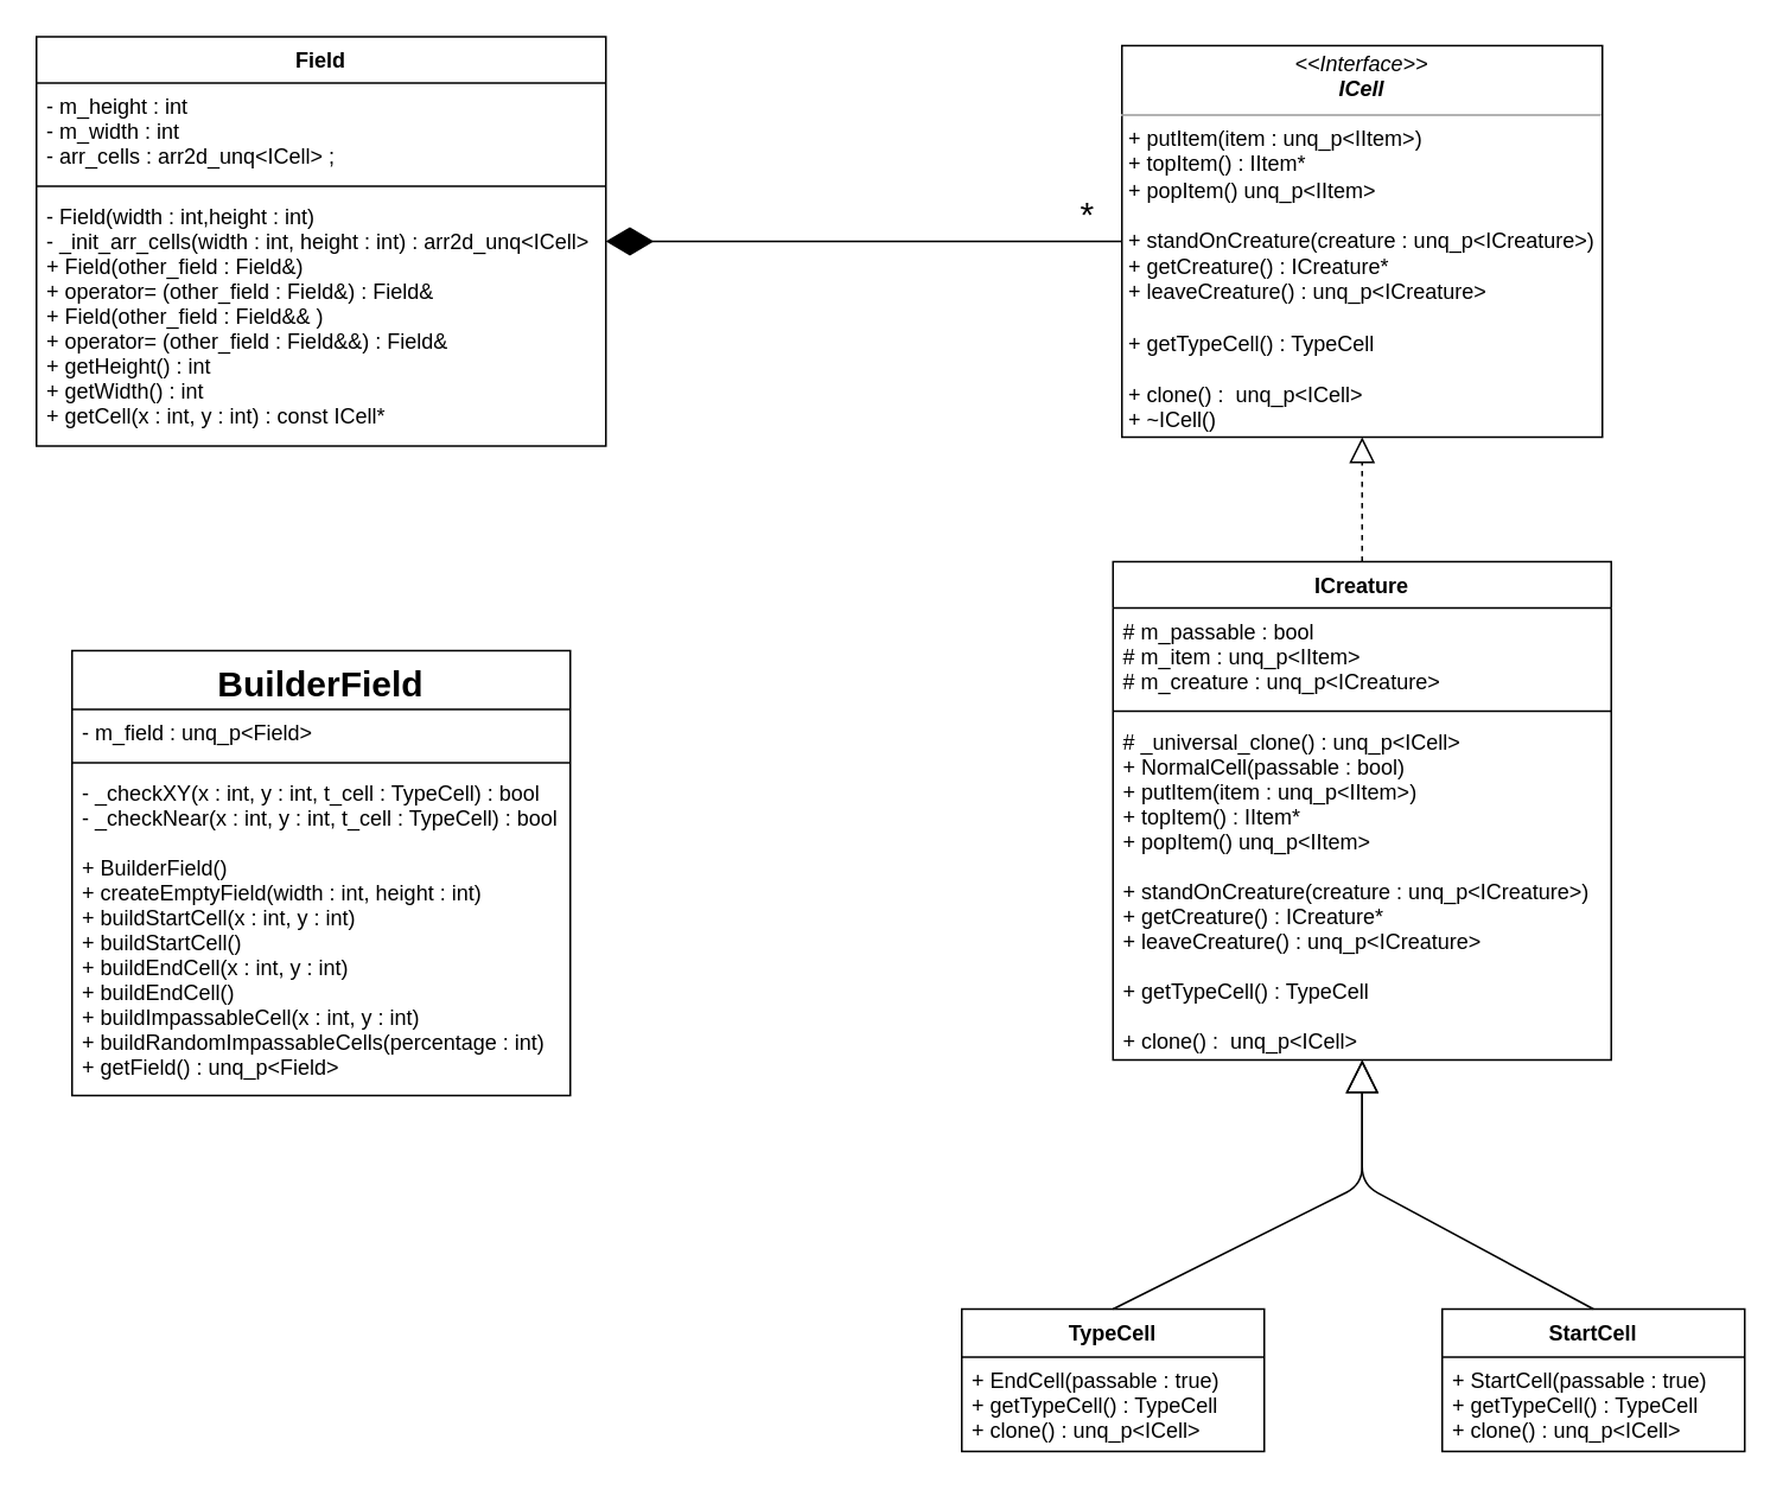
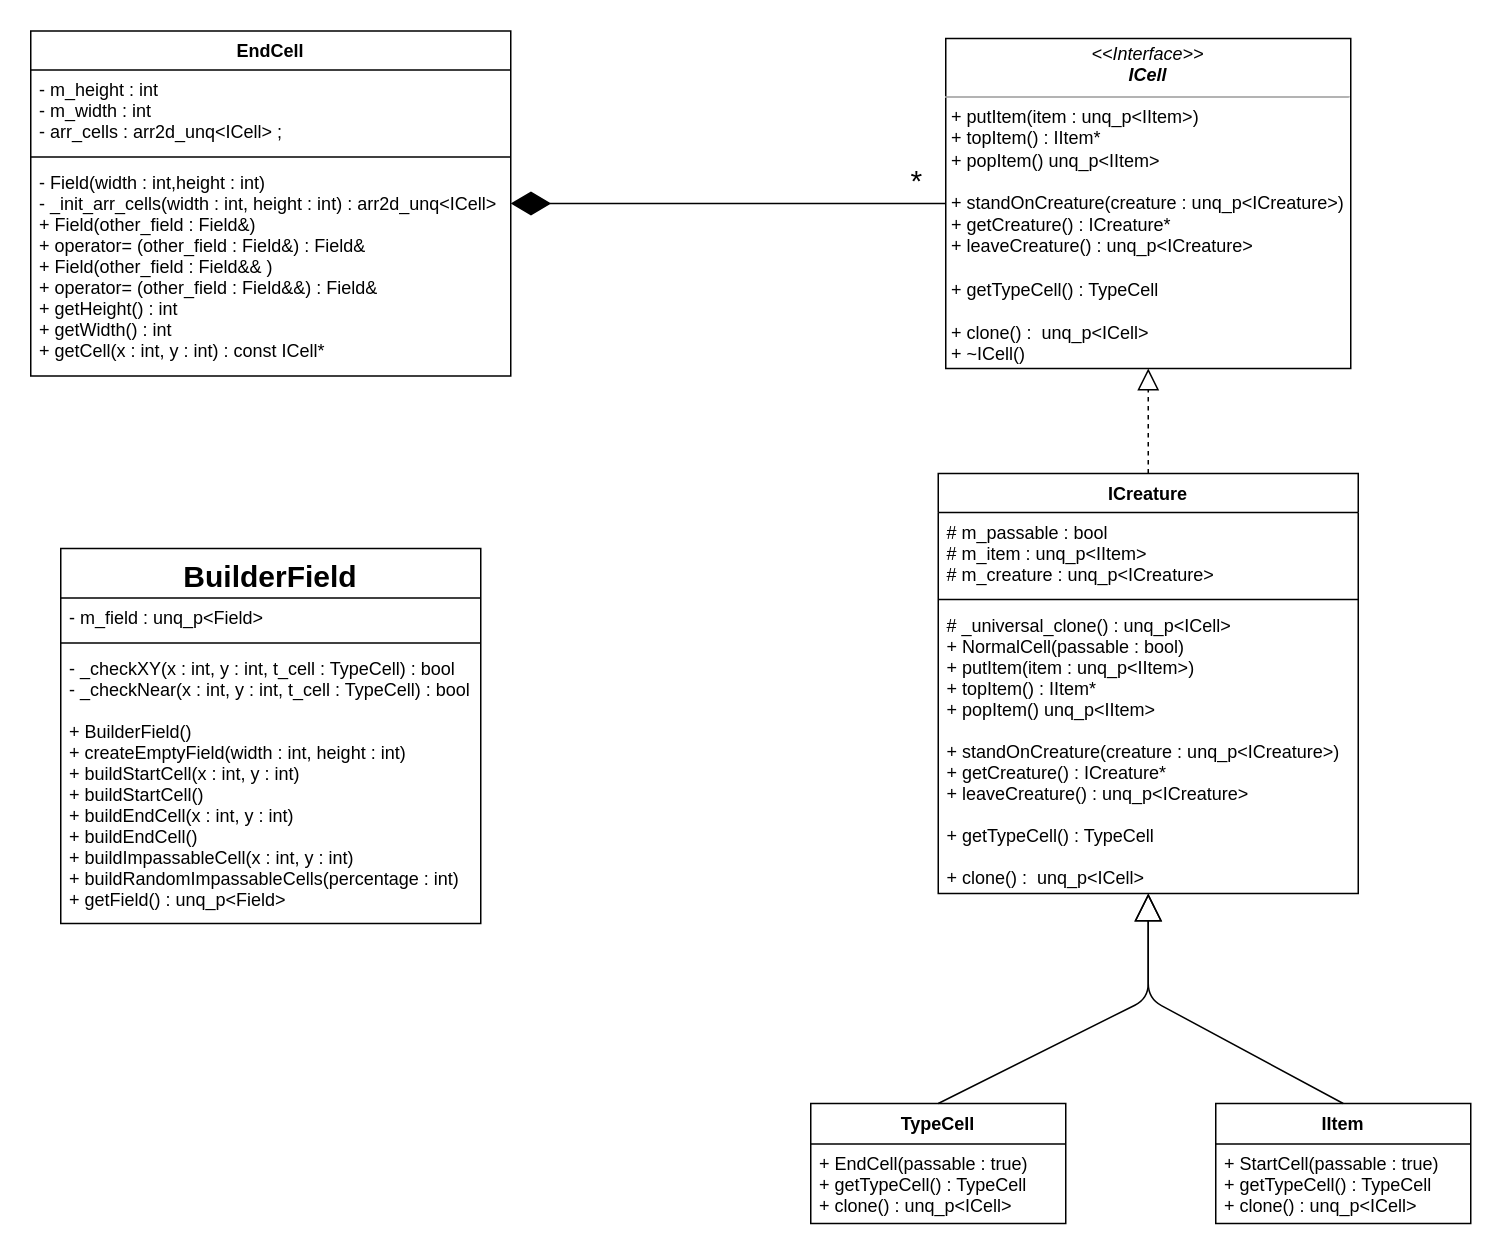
  <mxCell id="0" />
  <mxCell id="1" parent="0" />
- <mxCell id="2" value="Field" style="swimlane;fontStyle=1;align=center;verticalAlign=top;childLayout=stackLayout;horizontal=1;startSize=26;horizontalStack=0;resizeParent=1;resizeParentMax=0;resizeLast=0;collapsible=1;marginBottom=0;" vertex="1" parent="1"><mxGeometry x="20" y="20" width="320" height="230" as="geometry" /></mxCell>
+ <mxCell id="2" value="EndCell" style="swimlane;fontStyle=1;align=center;verticalAlign=top;childLayout=stackLayout;horizontal=1;startSize=26;horizontalStack=0;resizeParent=1;resizeParentMax=0;resizeLast=0;collapsible=1;marginBottom=0;" vertex="1" parent="1"><mxGeometry x="20" y="20" width="320" height="230" as="geometry" /></mxCell>
  <mxCell id="3" value="- m_height : int&#10;- m_width : int &#10;- arr_cells : arr2d_unq&lt;ICell&gt; ;" style="text;strokeColor=none;fillColor=none;align=left;verticalAlign=top;spacingLeft=4;spacingRight=4;overflow=hidden;rotatable=0;points=[[0,0.5],[1,0.5]];portConstraint=eastwest;" vertex="1" parent="2"><mxGeometry y="26" width="320" height="54" as="geometry" /></mxCell>
  <mxCell id="4" value="" style="line;strokeWidth=1;fillColor=none;align=left;verticalAlign=middle;spacingTop=-1;spacingLeft=3;spacingRight=3;rotatable=0;labelPosition=right;points=[];portConstraint=eastwest;" vertex="1" parent="2"><mxGeometry y="80" width="320" height="8" as="geometry" /></mxCell>
  <mxCell id="5" value="- Field(width : int,height : int)&#10;- _init_arr_cells(width : int, height : int) : arr2d_unq&lt;ICell&gt;&#10;+ Field(other_field : Field&amp;)&#10;+ operator= (other_field : Field&amp;) : Field&amp;&#10;+ Field(other_field : Field&amp;&amp; ) &#10;+ operator= (other_field : Field&amp;&amp;) : Field&amp;&#10;+ getHeight() : int&#10;+ getWidth() : int&#10;+ getCell(x : int, y : int) : const ICell*&#10;" style="text;strokeColor=none;fillColor=none;align=left;verticalAlign=top;spacingLeft=4;spacingRight=4;overflow=hidden;rotatable=0;points=[[0,0.5],[1,0.5]];portConstraint=eastwest;" vertex="1" parent="2"><mxGeometry y="88" width="320" height="142" as="geometry" /></mxCell>
  <mxCell id="6" value="&lt;p style=&quot;margin: 0px ; margin-top: 4px ; text-align: center&quot;&gt;&lt;i&gt;&amp;lt;&amp;lt;Interface&amp;gt;&amp;gt;&lt;/i&gt;&lt;br&gt;&lt;b&gt;&lt;i&gt;ICell&lt;/i&gt;&lt;/b&gt;&lt;/p&gt;&lt;hr size=&quot;1&quot;&gt;&lt;p style=&quot;margin: 0px ; margin-left: 4px&quot;&gt;+ putItem(item : unq_p&amp;lt;IItem&amp;gt;)&amp;nbsp;&lt;br style=&quot;padding: 0px ; margin: 0px&quot;&gt;+ topItem() : IItem*&lt;br style=&quot;padding: 0px ; margin: 0px&quot;&gt;+ popItem() unq_p&amp;lt;IItem&amp;gt;&lt;br style=&quot;padding: 0px ; margin: 0px&quot;&gt;&lt;br style=&quot;padding: 0px ; margin: 0px&quot;&gt;+ standOnCreature(creature : unq_p&amp;lt;ICreature&amp;gt;)&amp;nbsp;&lt;br style=&quot;padding: 0px ; margin: 0px&quot;&gt;+ getCreature() : ICreature*&amp;nbsp;&lt;br style=&quot;padding: 0px ; margin: 0px&quot;&gt;+ leaveCreature() : unq_p&amp;lt;ICreature&amp;gt;&lt;br style=&quot;padding: 0px ; margin: 0px&quot;&gt;&lt;br style=&quot;padding: 0px ; margin: 0px&quot;&gt;+ getTypeCell() : TypeCell&lt;br style=&quot;padding: 0px ; margin: 0px&quot;&gt;&lt;br style=&quot;padding: 0px ; margin: 0px&quot;&gt;+ clone() :&amp;nbsp;&amp;nbsp;unq_p&amp;lt;ICell&amp;gt;&amp;nbsp;&lt;br style=&quot;padding: 0px ; margin: 0px&quot;&gt;+ ~ICell()&lt;br&gt;&lt;/p&gt;" style="verticalAlign=top;align=left;overflow=fill;fontSize=12;fontFamily=Helvetica;html=1;" vertex="1" parent="1"><mxGeometry x="630" y="25" width="270" height="220" as="geometry" /></mxCell>
  <mxCell id="7" value="ICreature" style="swimlane;fontStyle=1;align=center;verticalAlign=top;childLayout=stackLayout;horizontal=1;startSize=26;horizontalStack=0;resizeParent=1;resizeParentMax=0;resizeLast=0;collapsible=1;marginBottom=0;" vertex="1" parent="1"><mxGeometry x="625" y="315" width="280" height="280" as="geometry" /></mxCell>
  <mxCell id="8" value="# m_passable : bool&#10;# m_item : unq_p&lt;IItem&gt;&#10;# m_creature : unq_p&lt;ICreature&gt;" style="text;strokeColor=none;fillColor=none;align=left;verticalAlign=top;spacingLeft=4;spacingRight=4;overflow=hidden;rotatable=0;points=[[0,0.5],[1,0.5]];portConstraint=eastwest;" vertex="1" parent="7"><mxGeometry y="26" width="280" height="54" as="geometry" /></mxCell>
  <mxCell id="9" value="" style="line;strokeWidth=1;fillColor=none;align=left;verticalAlign=middle;spacingTop=-1;spacingLeft=3;spacingRight=3;rotatable=0;labelPosition=right;points=[];portConstraint=eastwest;" vertex="1" parent="7"><mxGeometry y="80" width="280" height="8" as="geometry" /></mxCell>
  <mxCell id="10" value="# _universal_clone() : unq_p&lt;ICell&gt;&#10;+ NormalCell(passable : bool) &#10;+ putItem(item : unq_p&lt;IItem&gt;) &#10;+ topItem() : IItem*&#10;+ popItem() unq_p&lt;IItem&gt;&#10;&#10;+ standOnCreature(creature : unq_p&lt;ICreature&gt;) &#10;+ getCreature() : ICreature* &#10;+ leaveCreature() : unq_p&lt;ICreature&gt;&#10;&#10;+ getTypeCell() : TypeCell&#10;&#10;+ clone() :  unq_p&lt;ICell&gt; " style="text;strokeColor=none;fillColor=none;align=left;verticalAlign=top;spacingLeft=4;spacingRight=4;overflow=hidden;rotatable=0;points=[[0,0.5],[1,0.5]];portConstraint=eastwest;" vertex="1" parent="7"><mxGeometry y="88" width="280" height="192" as="geometry" /></mxCell>
  <mxCell id="11" value="" style="endArrow=block;dashed=1;endFill=0;endSize=12;html=1;exitX=0.5;exitY=0;exitDx=0;exitDy=0;" edge="1" parent="1" source="7" target="6"><mxGeometry width="160" relative="1" as="geometry"><mxPoint x="10" y="615" as="sourcePoint" /><mxPoint x="170" y="615" as="targetPoint" /></mxGeometry></mxCell>
  <mxCell id="12" value="TypeCell" style="swimlane;fontStyle=1;align=center;verticalAlign=top;childLayout=stackLayout;horizontal=1;startSize=27;horizontalStack=0;resizeParent=1;resizeParentMax=0;resizeLast=0;collapsible=1;marginBottom=0;" vertex="1" parent="1"><mxGeometry x="540" y="735" width="170" height="80" as="geometry" /></mxCell>
  <mxCell id="13" value="+ EndCell(passable : true)&#10;+ getTypeCell() : TypeCell&#10;+ clone() : unq_p&lt;ICell&gt;" style="text;strokeColor=none;fillColor=none;align=left;verticalAlign=top;spacingLeft=4;spacingRight=4;overflow=hidden;rotatable=0;points=[[0,0.5],[1,0.5]];portConstraint=eastwest;" vertex="1" parent="12"><mxGeometry y="27" width="170" height="53" as="geometry" /></mxCell>
- <mxCell id="14" value="StartCell" style="swimlane;fontStyle=1;align=center;verticalAlign=top;childLayout=stackLayout;horizontal=1;startSize=27;horizontalStack=0;resizeParent=1;resizeParentMax=0;resizeLast=0;collapsible=1;marginBottom=0;" vertex="1" parent="1"><mxGeometry x="810" y="735" width="170" height="80" as="geometry" /></mxCell>
+ <mxCell id="14" value="IItem" style="swimlane;fontStyle=1;align=center;verticalAlign=top;childLayout=stackLayout;horizontal=1;startSize=27;horizontalStack=0;resizeParent=1;resizeParentMax=0;resizeLast=0;collapsible=1;marginBottom=0;" vertex="1" parent="1"><mxGeometry x="810" y="735" width="170" height="80" as="geometry" /></mxCell>
  <mxCell id="15" value="+ StartCell(passable : true)&#10;+ getTypeCell() : TypeCell&#10;+ clone() : unq_p&lt;ICell&gt;" style="text;strokeColor=none;fillColor=none;align=left;verticalAlign=top;spacingLeft=4;spacingRight=4;overflow=hidden;rotatable=0;points=[[0,0.5],[1,0.5]];portConstraint=eastwest;" vertex="1" parent="14"><mxGeometry y="27" width="170" height="53" as="geometry" /></mxCell>
  <mxCell id="16" value="" style="endArrow=block;endSize=16;endFill=0;html=1;exitX=0.5;exitY=0;exitDx=0;exitDy=0;" edge="1" parent="1" source="12" target="10"><mxGeometry width="160" relative="1" as="geometry"><mxPoint x="220" y="795" as="sourcePoint" /><mxPoint x="720" y="635" as="targetPoint" /><Array as="points"><mxPoint x="765" y="665" /></Array></mxGeometry></mxCell>
  <mxCell id="17" value="" style="endArrow=block;endSize=16;endFill=0;html=1;exitX=0.5;exitY=0;exitDx=0;exitDy=0;" edge="1" parent="1" source="14" target="10"><mxGeometry width="160" relative="1" as="geometry"><mxPoint x="630" y="705" as="sourcePoint" /><mxPoint x="770" y="645" as="targetPoint" /><Array as="points"><mxPoint x="765" y="665" /></Array></mxGeometry></mxCell>
  <mxCell id="18" value="" style="endArrow=diamondThin;endFill=1;endSize=24;html=1;" edge="1" parent="1" source="6" target="2"><mxGeometry width="160" relative="1" as="geometry"><mxPoint x="390" y="135" as="sourcePoint" /><mxPoint x="430" y="115" as="targetPoint" /></mxGeometry></mxCell>
  <mxCell id="19" value="*" style="text;html=1;resizable=0;points=[];autosize=1;align=left;verticalAlign=top;spacingTop=-4;fontSize=20;" vertex="1" parent="1"><mxGeometry x="605" y="105" width="20" height="20" as="geometry" /></mxCell>
  <mxCell id="20" value="BuilderField" style="swimlane;fontStyle=1;align=center;verticalAlign=top;childLayout=stackLayout;horizontal=1;startSize=33;horizontalStack=0;resizeParent=1;resizeParentMax=0;resizeLast=0;collapsible=1;marginBottom=0;fontSize=20;" vertex="1" parent="1"><mxGeometry x="40" y="365" width="280" height="250" as="geometry" /></mxCell>
  <mxCell id="21" value="- m_field : unq_p&lt;Field&gt;" style="text;strokeColor=none;fillColor=none;align=left;verticalAlign=top;spacingLeft=4;spacingRight=4;overflow=hidden;rotatable=0;points=[[0,0.5],[1,0.5]];portConstraint=eastwest;" vertex="1" parent="20"><mxGeometry y="33" width="280" height="26" as="geometry" /></mxCell>
  <mxCell id="22" value="" style="line;strokeWidth=1;fillColor=none;align=left;verticalAlign=middle;spacingTop=-1;spacingLeft=3;spacingRight=3;rotatable=0;labelPosition=right;points=[];portConstraint=eastwest;" vertex="1" parent="20"><mxGeometry y="59" width="280" height="8" as="geometry" /></mxCell>
  <mxCell id="23" value="- _checkXY(x : int, y : int, t_cell : TypeCell) : bool&#10;- _checkNear(x : int, y : int, t_cell : TypeCell) : bool&#10;&#10;+ BuilderField()&#10;+ createEmptyField(width : int, height : int) &#10;+ buildStartCell(x : int, y : int) &#10;+ buildStartCell() &#10;+ buildEndCell(x : int, y : int) &#10;+ buildEndCell() &#10;+ buildImpassableCell(x : int, y : int)&#10;+ buildRandomImpassableCells(percentage : int) &#10;+ getField() : unq_p&lt;Field&gt;&#10;" style="text;strokeColor=none;fillColor=none;align=left;verticalAlign=top;spacingLeft=4;spacingRight=4;overflow=hidden;rotatable=0;points=[[0,0.5],[1,0.5]];portConstraint=eastwest;" vertex="1" parent="20"><mxGeometry y="67" width="280" height="183" as="geometry" /></mxCell>
